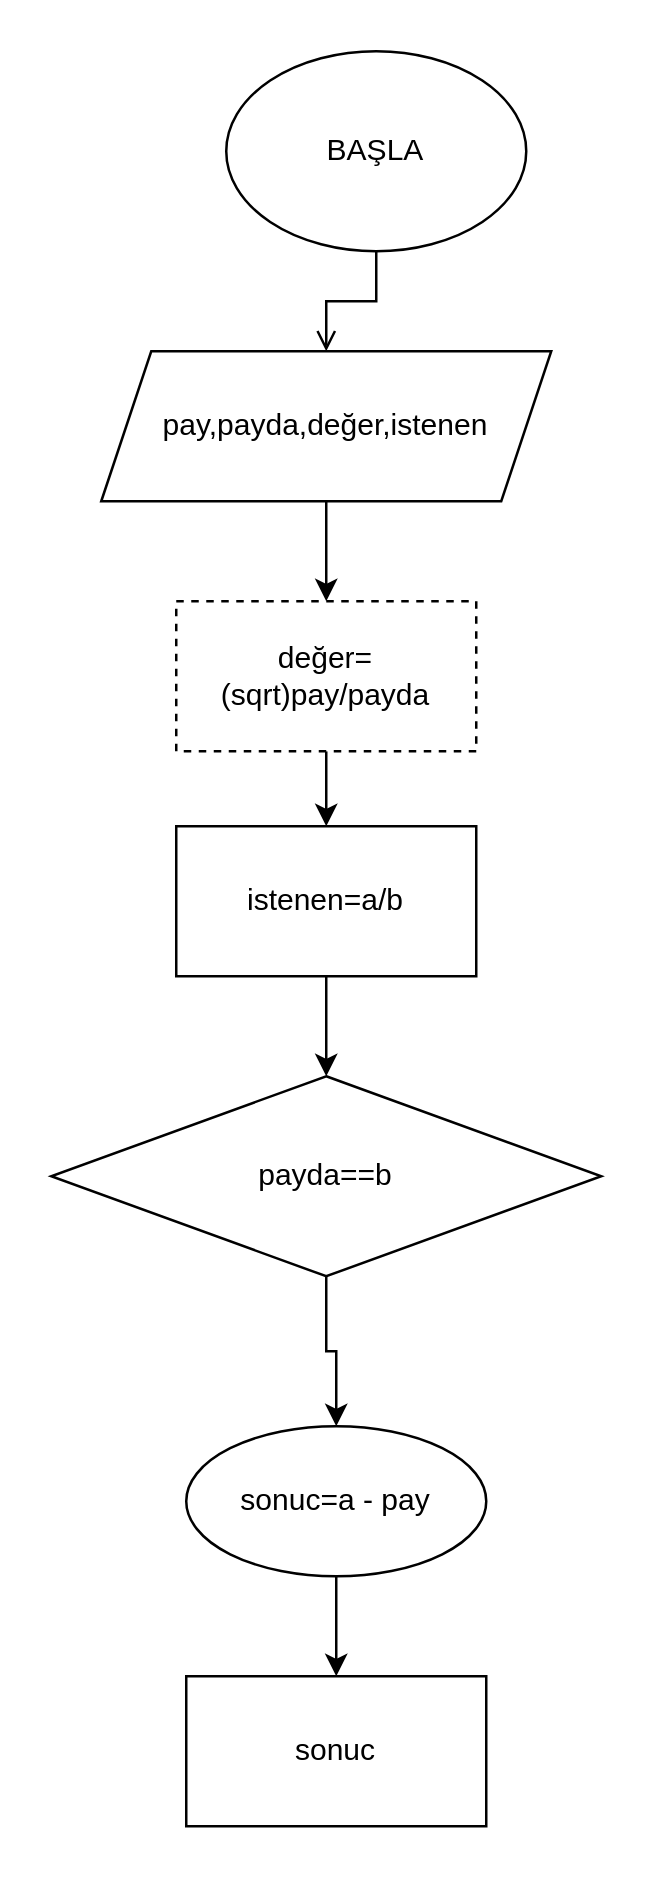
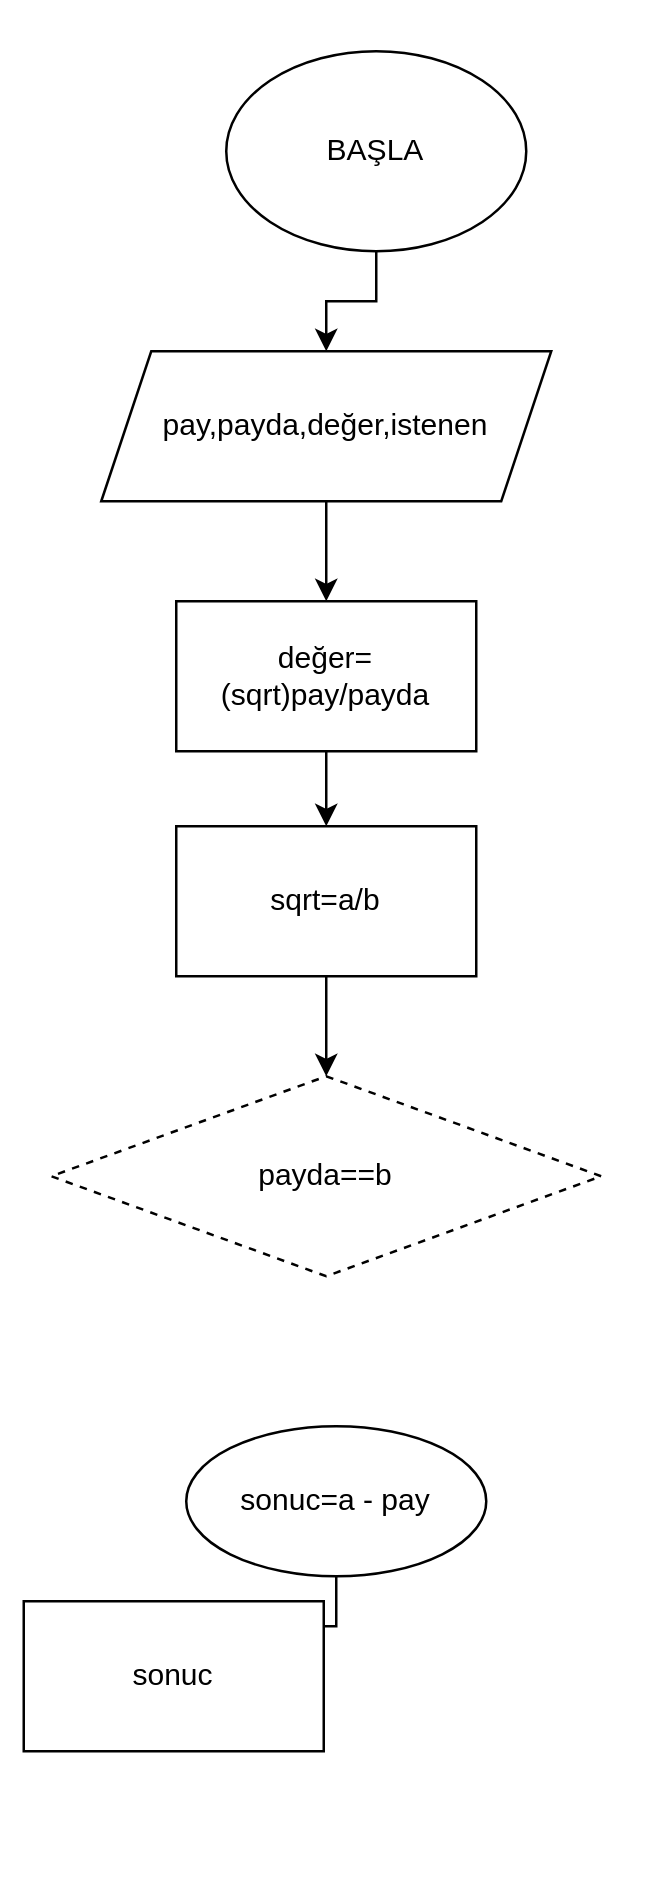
  <mxCell id="0" />
  <mxCell id="1" parent="0" />
- <mxCell id="2" value="" style="edgeStyle=orthogonalEdgeStyle;rounded=0;orthogonalLoop=1;jettySize=auto;html=1;endArrow=open;" parent="1" source="3" target="5" edge="1"><mxGeometry relative="1" as="geometry" /></mxCell>
+ <mxCell id="2" value="" style="edgeStyle=orthogonalEdgeStyle;rounded=0;orthogonalLoop=1;jettySize=auto;html=1;" parent="1" source="3" target="5" edge="1"><mxGeometry relative="1" as="geometry" /></mxCell>
  <mxCell id="3" value="BAŞLA" style="ellipse;whiteSpace=wrap;html=1;" parent="1" vertex="1"><mxGeometry x="90" y="20" width="120" height="80" as="geometry" /></mxCell>
  <mxCell id="4" value="" style="edgeStyle=orthogonalEdgeStyle;rounded=0;orthogonalLoop=1;jettySize=auto;html=1;" parent="1" source="5" target="7" edge="1"><mxGeometry relative="1" as="geometry" /></mxCell>
  <mxCell id="5" value="pay,payda,değer,istenen" style="shape=parallelogram;perimeter=parallelogramPerimeter;whiteSpace=wrap;html=1;fixedSize=1;" parent="1" vertex="1"><mxGeometry x="40" y="140" width="180" height="60" as="geometry" /></mxCell>
  <mxCell id="6" value="" style="edgeStyle=orthogonalEdgeStyle;rounded=0;orthogonalLoop=1;jettySize=auto;html=1;" parent="1" source="7" target="9" edge="1"><mxGeometry relative="1" as="geometry" /></mxCell>
- <mxCell id="7" value="değer=(sqrt)pay/payda" style="rounded=0;whiteSpace=wrap;html=1;dashed=1;" parent="1" vertex="1"><mxGeometry x="70" y="240" width="120" height="60" as="geometry" /></mxCell>
+ <mxCell id="7" value="değer=(sqrt)pay/payda" style="rounded=0;whiteSpace=wrap;html=1;" parent="1" vertex="1"><mxGeometry x="70" y="240" width="120" height="60" as="geometry" /></mxCell>
  <mxCell id="8" value="" style="edgeStyle=orthogonalEdgeStyle;rounded=0;orthogonalLoop=1;jettySize=auto;html=1;" parent="1" source="9" target="11" edge="1"><mxGeometry relative="1" as="geometry" /></mxCell>
- <mxCell id="9" value="istenen=a/b" style="rounded=0;whiteSpace=wrap;html=1;" parent="1" vertex="1"><mxGeometry x="70" y="330" width="120" height="60" as="geometry" /></mxCell>
- <mxCell id="10" value="" style="edgeStyle=orthogonalEdgeStyle;rounded=0;orthogonalLoop=1;jettySize=auto;html=1;" parent="1" source="11" target="13" edge="1"><mxGeometry relative="1" as="geometry" /></mxCell>
- <mxCell id="11" value="payda==b" style="rhombus;whiteSpace=wrap;html=1;" parent="1" vertex="1"><mxGeometry x="20" y="430" width="220" height="80" as="geometry" /></mxCell>
+ <mxCell id="9" value="sqrt=a/b" style="rounded=0;whiteSpace=wrap;html=1;" parent="1" vertex="1"><mxGeometry x="70" y="330" width="120" height="60" as="geometry" /></mxCell>
+ <mxCell id="11" value="payda==b" style="rhombus;whiteSpace=wrap;html=1;dashed=1;" parent="1" vertex="1"><mxGeometry x="20" y="430" width="220" height="80" as="geometry" /></mxCell>
  <mxCell id="12" value="" style="edgeStyle=orthogonalEdgeStyle;rounded=0;orthogonalLoop=1;jettySize=auto;html=1;" parent="1" source="13" target="14" edge="1"><mxGeometry relative="1" as="geometry" /></mxCell>
  <mxCell id="13" value="sonuc=a - pay" style="ellipse;whiteSpace=wrap;html=1;" parent="1" vertex="1"><mxGeometry x="74" y="570" width="120" height="60" as="geometry" /></mxCell>
- <mxCell id="14" value="sonuc" style="rounded=0;whiteSpace=wrap;html=1;" parent="1" vertex="1"><mxGeometry x="74" y="670" width="120" height="60" as="geometry" /></mxCell>
+ <mxCell id="14" value="sonuc" style="rounded=0;whiteSpace=wrap;html=1;" parent="1" vertex="1"><mxGeometry x="9" y="640" width="120" height="60" as="geometry" /></mxCell>
